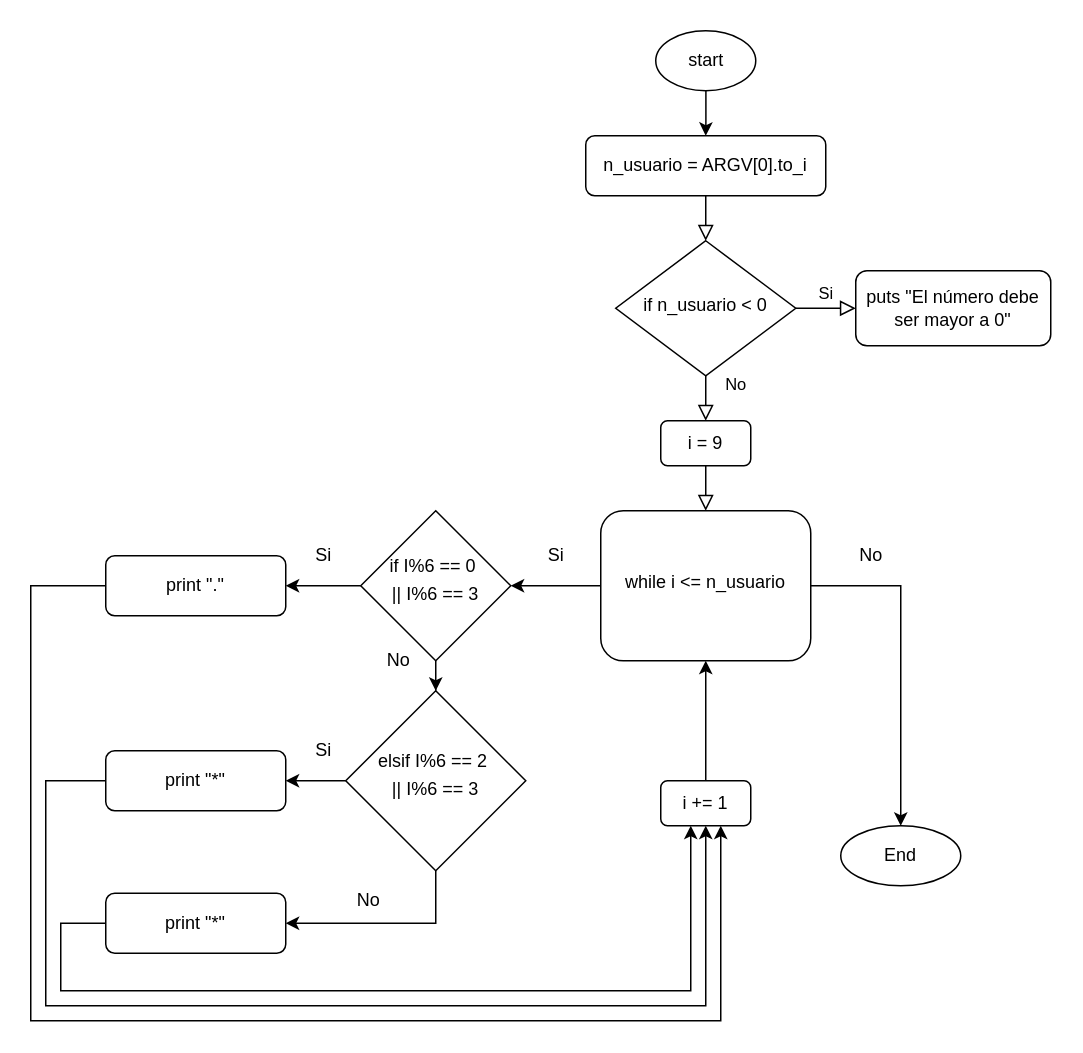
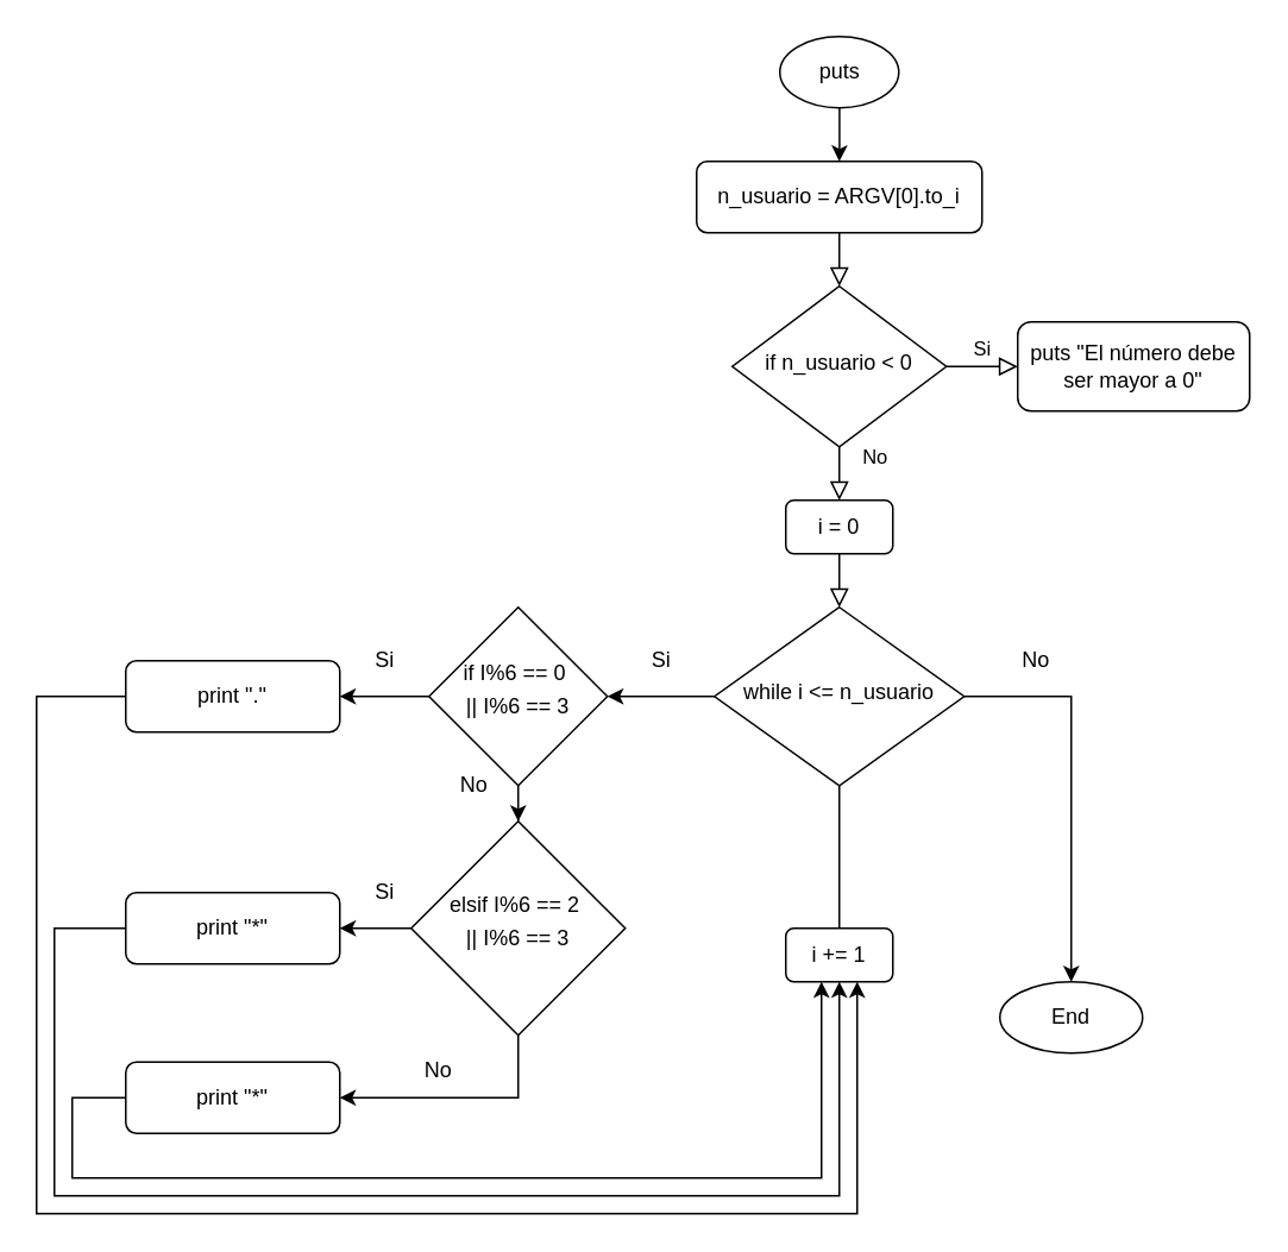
  <mxCell id="0" />
  <mxCell id="1" parent="0" />
  <mxCell id="2" value="" style="rounded=0;html=1;jettySize=auto;orthogonalLoop=1;fontSize=11;endArrow=block;endFill=0;endSize=8;strokeWidth=1;shadow=0;labelBackgroundColor=none;edgeStyle=orthogonalEdgeStyle;" parent="1" source="3" target="6" edge="1"><mxGeometry relative="1" as="geometry" /></mxCell>
  <mxCell id="3" value="&lt;p&gt;n_usuario = ARGV[0].to_i&lt;/p&gt;" style="rounded=1;whiteSpace=wrap;html=1;fontSize=12;glass=0;strokeWidth=1;shadow=0;fillColor=#FFFFFF;" parent="1" vertex="1"><mxGeometry x="390" y="90" width="160" height="40" as="geometry" /></mxCell>
  <mxCell id="4" value="" style="rounded=0;html=1;jettySize=auto;orthogonalLoop=1;fontSize=11;endArrow=block;endFill=0;endSize=8;strokeWidth=1;shadow=0;labelBackgroundColor=none;edgeStyle=orthogonalEdgeStyle;" parent="1" source="24" target="10" edge="1"><mxGeometry x="0.6" y="80" relative="1" as="geometry"><mxPoint as="offset" /></mxGeometry></mxCell>
  <mxCell id="5" value="Si" style="edgeStyle=orthogonalEdgeStyle;rounded=0;html=1;jettySize=auto;orthogonalLoop=1;fontSize=11;endArrow=block;endFill=0;endSize=8;strokeWidth=1;shadow=0;labelBackgroundColor=none;" parent="1" source="6" target="7" edge="1"><mxGeometry y="10" relative="1" as="geometry"><mxPoint as="offset" /></mxGeometry></mxCell>
  <mxCell id="6" value="&lt;p&gt;if n_usuario &amp;lt; 0&lt;/p&gt;" style="rhombus;whiteSpace=wrap;html=1;shadow=0;fontFamily=Helvetica;fontSize=12;align=center;strokeWidth=1;spacing=6;spacingTop=-4;" parent="1" vertex="1"><mxGeometry x="410" y="160" width="120" height="90" as="geometry" /></mxCell>
  <mxCell id="7" value="&lt;p&gt;puts &quot;El número debe ser mayor a 0&quot;&lt;/p&gt;" style="rounded=1;whiteSpace=wrap;html=1;fontSize=12;glass=0;strokeWidth=1;shadow=0;" parent="1" vertex="1"><mxGeometry x="570" y="180" width="130" height="50" as="geometry" /></mxCell>
  <mxCell id="8" style="edgeStyle=orthogonalEdgeStyle;rounded=0;orthogonalLoop=1;jettySize=auto;html=1;entryX=1;entryY=0.5;entryDx=0;entryDy=0;entryPerimeter=0;exitX=0;exitY=0.5;exitDx=0;exitDy=0;" parent="1" source="10" target="17" edge="1"><mxGeometry relative="1" as="geometry"><Array as="points" /></mxGeometry></mxCell>
  <mxCell id="9" style="edgeStyle=orthogonalEdgeStyle;rounded=0;orthogonalLoop=1;jettySize=auto;html=1;" parent="1" source="10" target="21" edge="1"><mxGeometry relative="1" as="geometry"><mxPoint x="650" y="490" as="targetPoint" /><Array as="points"><mxPoint x="600" y="390" /></Array></mxGeometry></mxCell>
- <mxCell id="10" value="&lt;p&gt;while i &amp;lt;= n_usuario&lt;/p&gt;" style="whiteSpace=wrap;html=1;shadow=0;fontFamily=Helvetica;fontSize=12;align=center;strokeWidth=1;spacing=6;spacingTop=-4;rounded=1;" parent="1" vertex="1"><mxGeometry x="400" y="340" width="140" height="100" as="geometry" /></mxCell>
+ <mxCell id="10" value="&lt;p&gt;while i &amp;lt;= n_usuario&lt;/p&gt;" style="rhombus;whiteSpace=wrap;html=1;shadow=0;fontFamily=Helvetica;fontSize=12;align=center;strokeWidth=1;spacing=6;spacingTop=-4;" parent="1" vertex="1"><mxGeometry x="400" y="340" width="140" height="100" as="geometry" /></mxCell>
  <mxCell id="11" style="edgeStyle=orthogonalEdgeStyle;rounded=0;orthogonalLoop=1;jettySize=auto;html=1;exitX=0;exitY=0.5;exitDx=0;exitDy=0;" parent="1" source="12" target="27" edge="1"><mxGeometry relative="1" as="geometry"><mxPoint y="520" as="targetPoint" x="250" /><Array as="points"><mxPoint x="20" y="390" /><mxPoint x="20" y="680" /><mxPoint x="480" y="680" /></Array></mxGeometry></mxCell>
  <mxCell id="12" value="&lt;p&gt;print &quot;.&quot;&lt;/p&gt;" style="rounded=1;whiteSpace=wrap;html=1;fontSize=12;glass=0;strokeWidth=1;shadow=0;" parent="1" vertex="1"><mxGeometry x="70" y="370" width="120" height="40" as="geometry" /></mxCell>
  <mxCell id="13" style="edgeStyle=orthogonalEdgeStyle;rounded=0;orthogonalLoop=1;jettySize=auto;html=1;" parent="1" source="14" target="3" edge="1"><mxGeometry relative="1" as="geometry" /></mxCell>
- <mxCell id="14" value="start" style="strokeWidth=1;html=1;shape=mxgraph.flowchart.start_1;whiteSpace=wrap;" parent="1" vertex="1"><mxGeometry x="436.66" y="20" width="66.67" height="40" as="geometry" /></mxCell>
+ <mxCell id="14" value="puts" style="strokeWidth=1;html=1;shape=mxgraph.flowchart.start_1;whiteSpace=wrap;" parent="1" vertex="1"><mxGeometry x="436.66" y="20" width="66.67" height="40" as="geometry" /></mxCell>
  <mxCell id="15" style="edgeStyle=orthogonalEdgeStyle;rounded=0;orthogonalLoop=1;jettySize=auto;html=1;" parent="1" source="17" target="12" edge="1"><mxGeometry relative="1" as="geometry"><mxPoint x="280" y="540" as="targetPoint" /></mxGeometry></mxCell>
  <mxCell id="16" style="edgeStyle=orthogonalEdgeStyle;rounded=0;orthogonalLoop=1;jettySize=auto;html=1;exitX=0.5;exitY=1;exitDx=0;exitDy=0;exitPerimeter=0;" parent="1" source="17" target="31" edge="1"><mxGeometry relative="1" as="geometry"><Array as="points" /></mxGeometry></mxCell>
  <mxCell id="17" value="&lt;p style=&quot;line-height: 0%&quot;&gt;if I%6 == 0&amp;nbsp;&lt;/p&gt;&lt;p&gt;|| I%6 == 3&lt;/p&gt;" style="strokeWidth=1;html=1;shape=mxgraph.flowchart.decision;whiteSpace=wrap;fillColor=#FFFFFF;" parent="1" vertex="1"><mxGeometry x="240" y="340" width="100" height="100" as="geometry" /></mxCell>
  <mxCell id="18" value="Si" style="text;html=1;align=center;verticalAlign=middle;resizable=0;points=[];autosize=1;" parent="1" vertex="1"><mxGeometry x="200" y="360" width="30" height="20" as="geometry" /></mxCell>
  <mxCell id="19" value="&lt;p&gt;print &quot;*&quot;&lt;/p&gt;" style="rounded=1;whiteSpace=wrap;html=1;fontSize=12;glass=0;strokeWidth=1;shadow=0;" parent="1" vertex="1"><mxGeometry x="70" y="500" width="120" height="40" as="geometry" /></mxCell>
  <mxCell id="20" value="No" style="text;html=1;align=center;verticalAlign=middle;resizable=0;points=[];autosize=1;" parent="1" vertex="1"><mxGeometry y="430" width="30" height="20" as="geometry" x="250" /></mxCell>
  <mxCell id="21" value="End" style="strokeWidth=1;html=1;shape=mxgraph.flowchart.start_1;whiteSpace=wrap;fillColor=#FFFFFF;" parent="1" vertex="1"><mxGeometry x="560" y="550" width="80" height="40" as="geometry" /></mxCell>
  <mxCell id="22" value="Si" style="text;html=1;align=center;verticalAlign=middle;resizable=0;points=[];autosize=1;" parent="1" vertex="1"><mxGeometry x="355" y="360" width="30" height="20" as="geometry" /></mxCell>
  <mxCell id="23" value="No" style="text;html=1;align=center;verticalAlign=middle;resizable=0;points=[];autosize=1;" parent="1" vertex="1"><mxGeometry x="565" y="360" width="30" height="20" as="geometry" /></mxCell>
- <mxCell id="24" value="&lt;p&gt;i = 9&lt;/p&gt;" style="rounded=1;whiteSpace=wrap;html=1;fontSize=12;glass=0;strokeWidth=1;shadow=0;" parent="1" vertex="1"><mxGeometry x="440" y="280" width="60" height="30" as="geometry" /></mxCell>
+ <mxCell id="24" value="&lt;p&gt;i = 0&lt;/p&gt;" style="rounded=1;whiteSpace=wrap;html=1;fontSize=12;glass=0;strokeWidth=1;shadow=0;" parent="1" vertex="1"><mxGeometry x="440" y="280" width="60" height="30" as="geometry" /></mxCell>
  <mxCell id="25" value="No" style="rounded=0;html=1;jettySize=auto;orthogonalLoop=1;fontSize=11;endArrow=block;endFill=0;endSize=8;strokeWidth=1;shadow=0;labelBackgroundColor=none;edgeStyle=orthogonalEdgeStyle;" parent="1" source="6" target="24" edge="1"><mxGeometry x="-0.778" y="20" relative="1" as="geometry"><mxPoint as="offset" /><mxPoint x="470" y="250" as="sourcePoint" /><mxPoint x="470" y="340" as="targetPoint" /></mxGeometry></mxCell>
- <mxCell id="26" style="edgeStyle=orthogonalEdgeStyle;rounded=0;orthogonalLoop=1;jettySize=auto;html=1;entryX=0.5;entryY=1;entryDx=0;entryDy=0;" parent="1" source="27" target="10" edge="1"><mxGeometry relative="1" as="geometry" /></mxCell>
+ <mxCell id="26" style="edgeStyle=orthogonalEdgeStyle;rounded=0;orthogonalLoop=1;jettySize=auto;html=1;entryX=0.5;entryY=1;entryDx=0;entryDy=0;endArrow=none;" parent="1" source="27" target="10" edge="1"><mxGeometry relative="1" as="geometry" /></mxCell>
  <mxCell id="27" value="&lt;p&gt;i += 1&lt;/p&gt;" style="rounded=1;whiteSpace=wrap;html=1;fontSize=12;glass=0;strokeWidth=1;shadow=0;" parent="1" vertex="1"><mxGeometry x="440" y="520" width="60" height="30" as="geometry" /></mxCell>
  <mxCell id="28" style="edgeStyle=orthogonalEdgeStyle;rounded=0;orthogonalLoop=1;jettySize=auto;html=1;exitX=0;exitY=0.5;exitDx=0;exitDy=0;" parent="1" source="19" target="27" edge="1"><mxGeometry relative="1" as="geometry"><mxPoint x="70" y="450" as="sourcePoint" /><mxPoint x="470" y="440" as="targetPoint" /><Array as="points"><mxPoint x="30" y="520" /><mxPoint x="30" y="670" /><mxPoint x="470" y="670" /></Array></mxGeometry></mxCell>
  <mxCell id="29" style="edgeStyle=orthogonalEdgeStyle;rounded=0;orthogonalLoop=1;jettySize=auto;html=1;" edge="1" parent="1" source="31" target="19"><mxGeometry relative="1" as="geometry" /></mxCell>
  <mxCell id="30" style="edgeStyle=orthogonalEdgeStyle;rounded=0;orthogonalLoop=1;jettySize=auto;html=1;entryX=1;entryY=0.5;entryDx=0;entryDy=0;" edge="1" parent="1" source="31" target="33"><mxGeometry relative="1" as="geometry"><Array as="points"><mxPoint x="290" y="615" /></Array></mxGeometry></mxCell>
  <mxCell id="31" value="&lt;p style=&quot;line-height: 0%&quot;&gt;elsif I%6 == 2&amp;nbsp;&lt;/p&gt;&lt;p&gt;|| I%6 == 3&lt;/p&gt;" style="strokeWidth=1;html=1;shape=mxgraph.flowchart.decision;whiteSpace=wrap;fillColor=#FFFFFF;" vertex="1" parent="1"><mxGeometry x="230" y="460" width="120" height="120" as="geometry" /></mxCell>
  <mxCell id="32" style="edgeStyle=orthogonalEdgeStyle;rounded=0;orthogonalLoop=1;jettySize=auto;html=1;" edge="1" parent="1" source="33" target="27"><mxGeometry relative="1" as="geometry"><Array as="points"><mxPoint x="40" y="615" /><mxPoint x="40" y="660" /><mxPoint x="460" y="660" /></Array></mxGeometry></mxCell>
  <mxCell id="33" value="&lt;p&gt;print &quot;*&quot;&lt;/p&gt;" style="rounded=1;whiteSpace=wrap;html=1;fontSize=12;glass=0;strokeWidth=1;shadow=0;" vertex="1" parent="1"><mxGeometry x="70" y="595" width="120" height="40" as="geometry" /></mxCell>
  <mxCell id="34" value="Si" style="text;html=1;align=center;verticalAlign=middle;resizable=0;points=[];autosize=1;" vertex="1" parent="1"><mxGeometry x="200" y="490" width="30" height="20" as="geometry" /></mxCell>
  <mxCell id="35" value="No" style="text;html=1;align=center;verticalAlign=middle;resizable=0;points=[];autosize=1;" vertex="1" parent="1"><mxGeometry x="230" y="590" width="30" height="20" as="geometry" /></mxCell>
